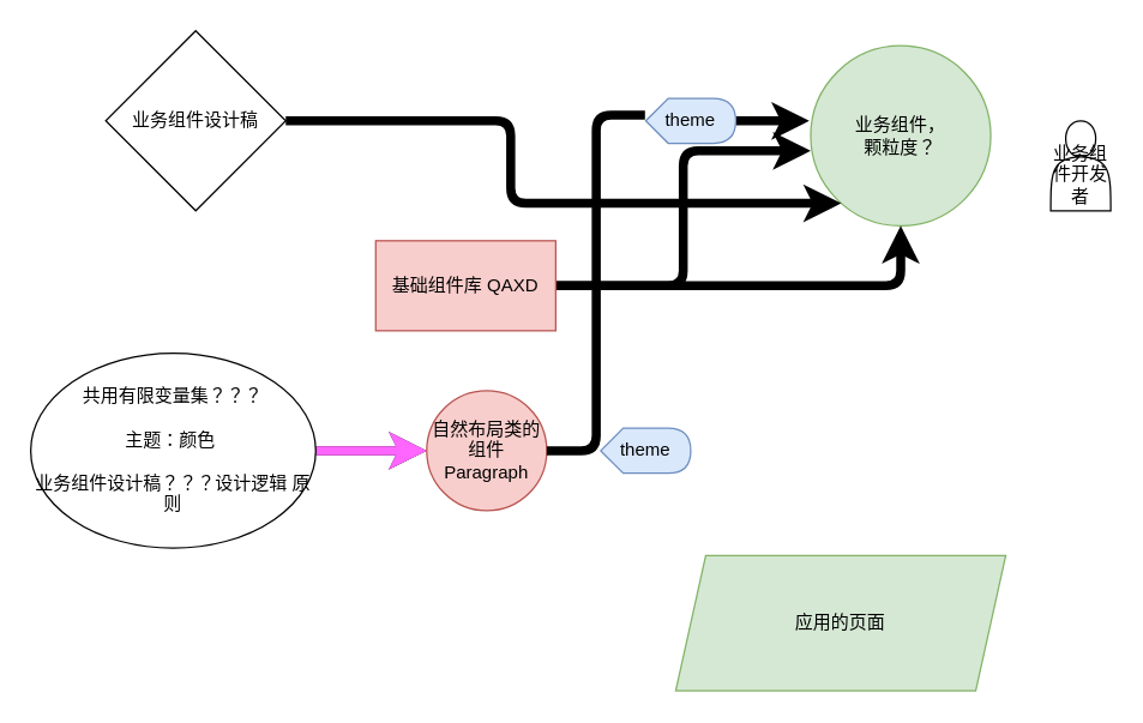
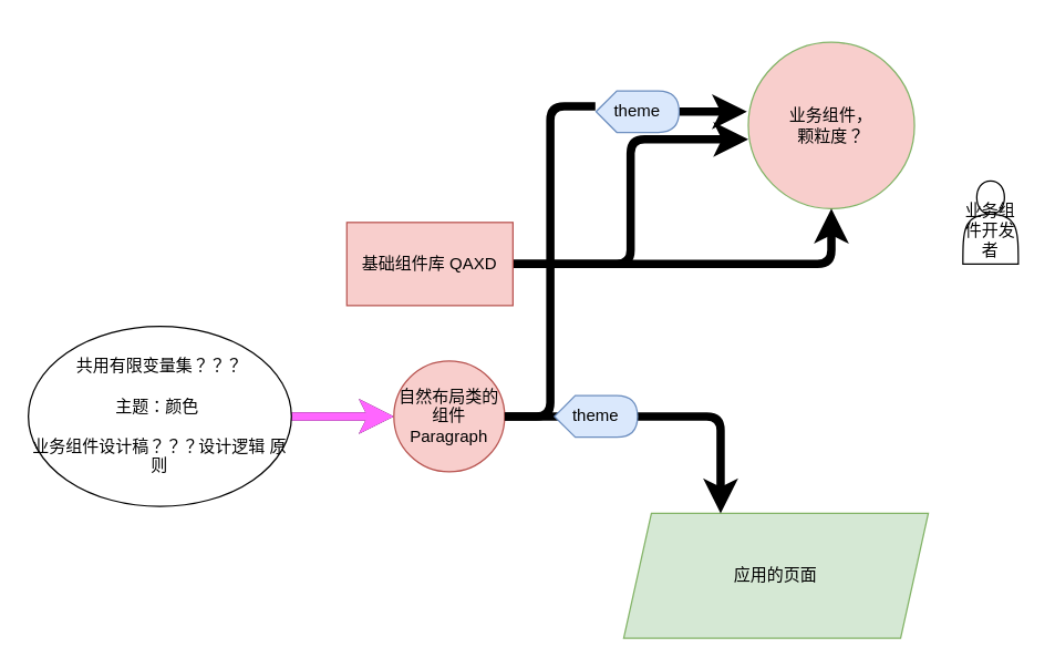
  <mxCell id="0" />
  <mxCell id="1" parent="0" />
  <mxCell id="2" style="edgeStyle=orthogonalEdgeStyle;rounded=1;orthogonalLoop=1;jettySize=auto;html=1;strokeWidth=6;" parent="1" source="4" target="11" edge="1"><mxGeometry relative="1" as="geometry" /></mxCell>
  <mxCell id="3" value="" style="edgeStyle=orthogonalEdgeStyle;rounded=1;orthogonalLoop=1;jettySize=auto;html=1;strokeWidth=6;strokeColor=#FF66FF;" edge="1" parent="1" source="4" target="11"><mxGeometry relative="1" as="geometry" /></mxCell>
  <mxCell id="4" value="共用有限变量集？？？&lt;br&gt;&lt;br&gt;主题：颜色&amp;nbsp;&lt;br&gt;&lt;br&gt;业务组件设计稿？？？设计逻辑 原则" style="ellipse;whiteSpace=wrap;html=1;" parent="1" vertex="1"><mxGeometry x="20" y="235" width="190" height="130" as="geometry" /></mxCell>
- <mxCell id="5" value="业务组件，&lt;br&gt;颗粒度？" style="ellipse;whiteSpace=wrap;html=1;aspect=fixed;fillColor=#d5e8d4;strokeColor=#82b366;" parent="1" vertex="1"><mxGeometry x="540" y="30" width="120" height="120" as="geometry" /></mxCell>
+ <mxCell id="5" value="业务组件，&lt;br&gt;颗粒度？" style="ellipse;whiteSpace=wrap;html=1;aspect=fixed;fillColor=#f8cecc;strokeColor=#82b366;" parent="1" vertex="1"><mxGeometry x="540" y="30" width="120" height="120" as="geometry" /></mxCell>
  <mxCell id="6" value="应用的页面" style="shape=parallelogram;perimeter=parallelogramPerimeter;whiteSpace=wrap;html=1;fixedSize=1;fillColor=#d5e8d4;strokeColor=#82b366;" parent="1" vertex="1"><mxGeometry x="450" y="370" width="220" height="90" as="geometry" /></mxCell>
- <mxCell id="7" style="edgeStyle=orthogonalEdgeStyle;rounded=1;orthogonalLoop=1;jettySize=auto;html=1;strokeWidth=6;" parent="1" source="8" target="5" edge="1"><mxGeometry relative="1" as="geometry"><Array as="points"><mxPoint x="340" y="80" /><mxPoint x="340" y="135" /></Array></mxGeometry></mxCell>
- <mxCell id="8" value="业务组件设计稿" style="rhombus;whiteSpace=wrap;html=1;" parent="1" vertex="1"><mxGeometry x="70" y="20" width="120" height="120" as="geometry" /></mxCell>
+ <mxCell id="9" style="edgeStyle=orthogonalEdgeStyle;rounded=1;orthogonalLoop=1;jettySize=auto;html=1;strokeWidth=6;" parent="1" source="11" target="6" edge="1"><mxGeometry relative="1" as="geometry"><Array as="points"><mxPoint x="520" y="300" /></Array></mxGeometry></mxCell>
  <mxCell id="10" style="edgeStyle=orthogonalEdgeStyle;rounded=1;orthogonalLoop=1;jettySize=auto;html=1;entryX=-0.008;entryY=0.417;entryDx=0;entryDy=0;entryPerimeter=0;strokeWidth=6;startArrow=none;" parent="1" source="13" target="5" edge="1"><mxGeometry relative="1" as="geometry" /></mxCell>
  <mxCell id="11" value="自然布局类的组件&lt;br&gt;Paragraph" style="ellipse;whiteSpace=wrap;html=1;aspect=fixed;fillColor=#f8cecc;strokeColor=#b85450;" parent="1" vertex="1"><mxGeometry x="284" y="260" width="80" height="80" as="geometry" /></mxCell>
- <mxCell id="12" value="业务组件开发者" style="shape=actor;whiteSpace=wrap;html=1;verticalAlign=bottom;" vertex="1" parent="1"><mxGeometry x="700" y="80" width="40" height="60" as="geometry" /></mxCell>
+ <mxCell id="12" value="业务组件开发者" style="shape=actor;whiteSpace=wrap;html=1;verticalAlign=bottom;" vertex="1" parent="1"><mxGeometry x="695" y="130" width="40" height="60" as="geometry" /></mxCell>
  <mxCell id="13" value="theme" style="shape=display;whiteSpace=wrap;html=1;fillColor=#dae8fc;strokeColor=#6c8ebf;" vertex="1" parent="1"><mxGeometry x="430" y="65" width="60" height="30" as="geometry" /></mxCell>
  <mxCell id="14" value="" style="edgeStyle=orthogonalEdgeStyle;rounded=1;orthogonalLoop=1;jettySize=auto;html=1;entryX=-0.008;entryY=0.375;entryDx=0;entryDy=0;entryPerimeter=0;strokeWidth=6;endArrow=none;" edge="1" parent="1" source="11" target="13"><mxGeometry relative="1" as="geometry"><mxPoint x="364" y="300" as="sourcePoint" /><mxPoint x="539.04" y="85" as="targetPoint" /></mxGeometry></mxCell>
  <mxCell id="15" value="theme" style="shape=display;whiteSpace=wrap;html=1;fillColor=#dae8fc;strokeColor=#6c8ebf;" vertex="1" parent="1"><mxGeometry x="400" y="285" width="60" height="30" as="geometry" /></mxCell>
  <mxCell id="16" style="edgeStyle=orthogonalEdgeStyle;rounded=1;orthogonalLoop=1;jettySize=auto;html=1;strokeWidth=6;" edge="1" parent="1" source="18"><mxGeometry relative="1" as="geometry"><mxPoint x="540" y="100" as="targetPoint" /><Array as="points"><mxPoint x="455" y="190" /><mxPoint x="455" y="100" /><mxPoint x="540" y="100" /></Array></mxGeometry></mxCell>
  <mxCell id="17" style="edgeStyle=orthogonalEdgeStyle;rounded=1;orthogonalLoop=1;jettySize=auto;html=1;strokeColor=#000000;strokeWidth=6;" edge="1" parent="1" source="18" target="5"><mxGeometry relative="1" as="geometry" /></mxCell>
  <mxCell id="18" value="基础组件库 QAXD" style="rounded=0;whiteSpace=wrap;html=1;fillColor=#f8cecc;strokeColor=#b85450;" vertex="1" parent="1"><mxGeometry x="250" y="160" width="120" height="60" as="geometry" /></mxCell>
